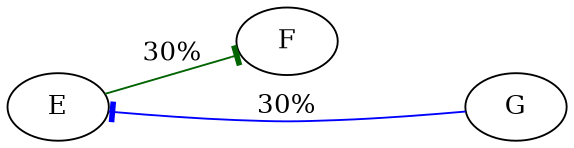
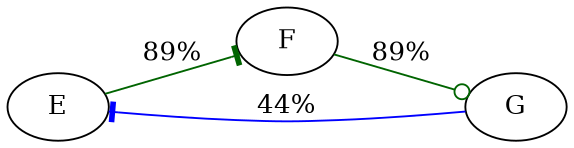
  digraph {
    rankdir=LR
    edge [arrowhead=tee color=darkgreen]
    E
    F
    G
-   E -> F [label="30%"]
-   G -> E [color=blue label="30%"]
+   E -> F [label="89%"]
+   F -> G [arrowhead=odot label="89%"]
+   G -> E [color=blue label="44%"]
  }
